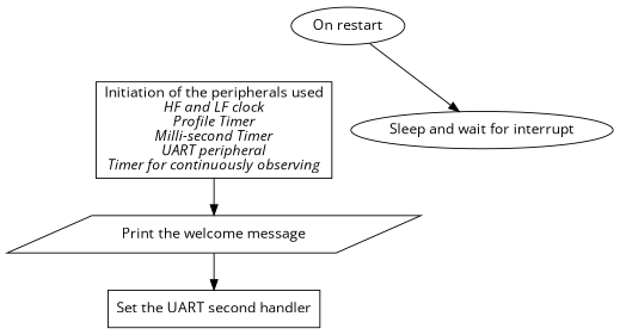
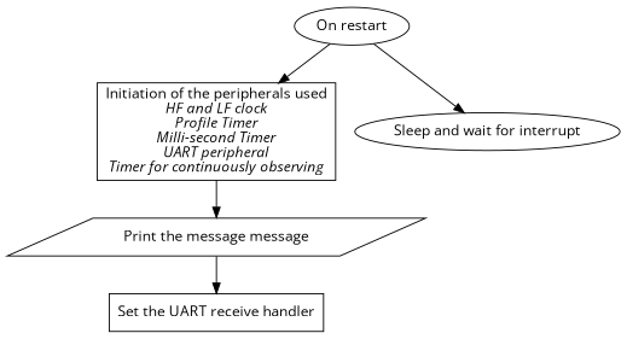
  digraph {
    fontname="Open Sans"
    node [fontname="Open Sans" shape=oval]
    edge [fontname="Open Sans"]
    n1 [label="On restart"]
    n2 [label=<Initiation of the peripherals used<br></br><I>HF and LF clock<br></br>Profile Timer<br></br>Milli-second Timer<br></br>UART peripheral<br></br>Timer for continuously observing</I>> shape=record]
    n3 [label="Sleep and wait for interrupt"]
-   n4 [label="Print the welcome message" shape=parallelogram]
-   n5 [label="Set the UART second handler" shape=box]
+   n4 [label="Print the message message" shape=parallelogram]
+   n5 [label="Set the UART receive handler" shape=box]
+   n1 -> n2
    n1 -> n3
    n2 -> n4
    n4 -> n5
  }
